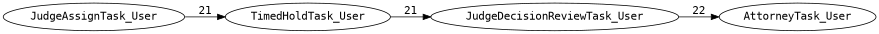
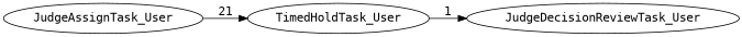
  digraph {
    fontname="DejaVu Sans Mono"
    rankdir=LR
    node [fontname="DejaVu Sans Mono"]
    edge [fontname="DejaVu Sans Mono"]
    JudgeAssignTask_User
    TimedHoldTask_User
    JudgeDecisionReviewTask_User
-   AttorneyTask_User
    JudgeAssignTask_User -> TimedHoldTask_User [label=21]
-   TimedHoldTask_User -> JudgeDecisionReviewTask_User [label=21]
-   JudgeDecisionReviewTask_User -> AttorneyTask_User [label=22]
+   TimedHoldTask_User -> JudgeDecisionReviewTask_User [label=1]
  }
